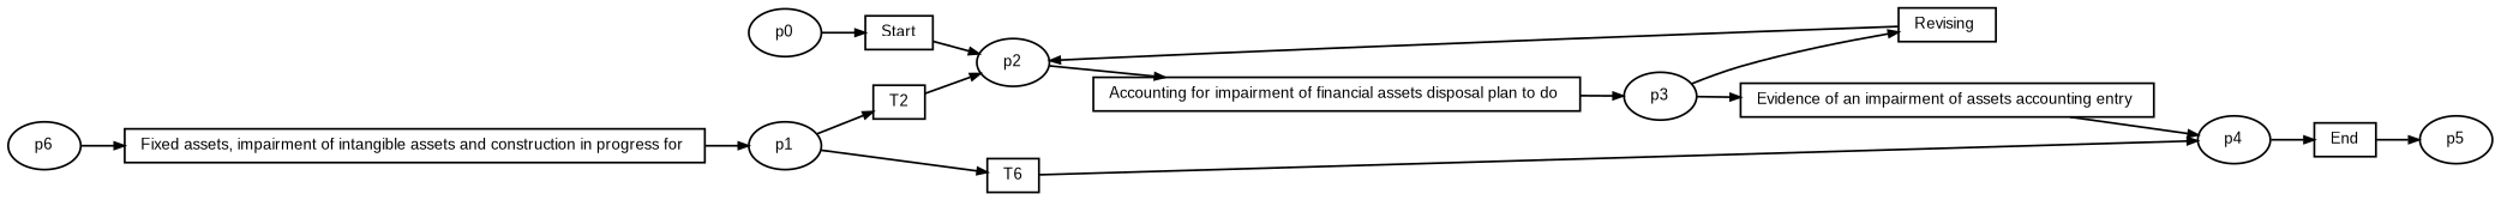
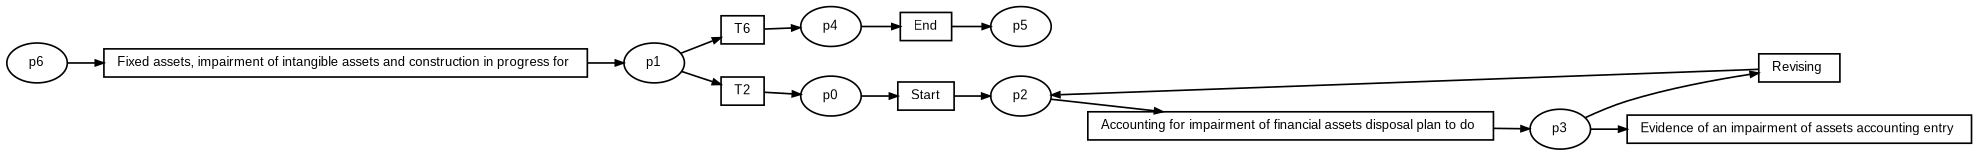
  digraph {
    fontname=Arial
    fontsize=8
    rankdir=LR
    ranksep=.3
    remincross=true
    node [fontname=Arial fontsize=8 shape=box]
    edge [arrowsize=0.5]
    n1 [height=.2 label=End width=.2]
    n2 [height=.2 label=p5 shape=oval width=.2]
    n3 [height=.2 label=T6 width=.2]
    n4 [height=.2 label=p4 shape=oval width=.2]
    n5 [height=.2 label="Evidence of an impairment of assets accounting entry " width=.2]
    n6 [height=.2 label="Revising " width=.2]
    n7 [height=.2 label=p2 shape=oval width=.2]
    n8 [height=.2 label="Accounting for impairment of financial assets disposal plan to do " width=.2]
    n9 [height=.2 label=p3 shape=oval width=.2]
    n10 [height=.2 label=T2 width=.2]
    n11 [height=.2 label="Fixed assets, impairment of intangible assets and construction in progress for " width=.2]
    n12 [height=.2 label=p1 shape=oval width=.2]
    n13 [height=.2 label=Start width=.2]
    n14 [height=.2 label=p6 shape=oval width=.2]
    n15 [height=.2 label=p0 shape=oval width=.2]
    n1 -> n2
    n3 -> n4
    n4 -> n1
-   n5 -> n4
    n6 -> n7
    n7 -> n8
    n8 -> n9
    n9 -> n5
    n9 -> n6
-   n10 -> n7
+   n10 -> n15
    n11 -> n12
    n12 -> n3
    n12 -> n10
    n13 -> n7
    n14 -> n11
    n15 -> n13
  }
